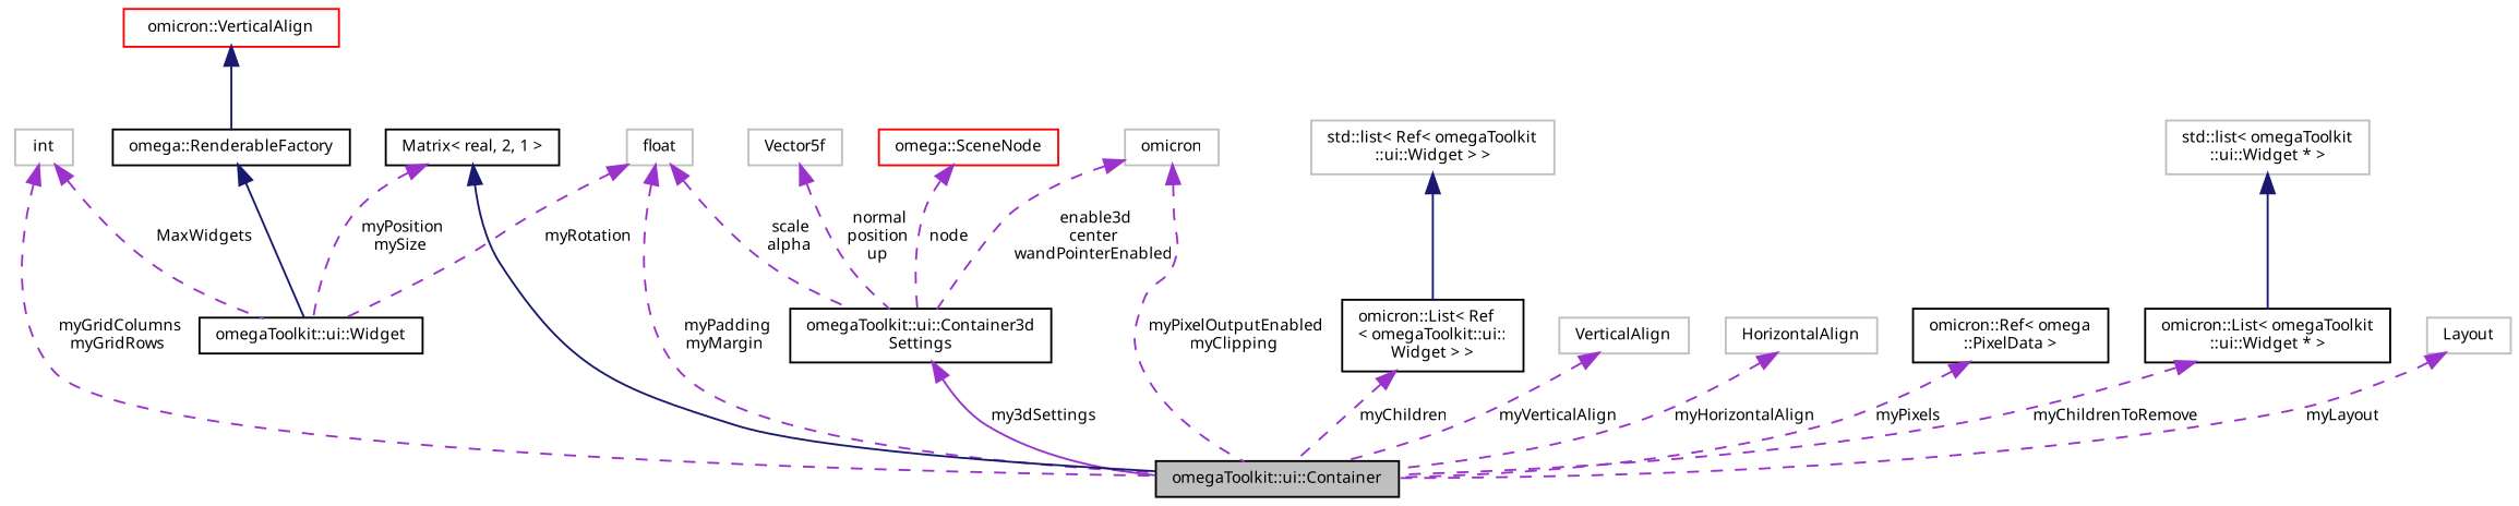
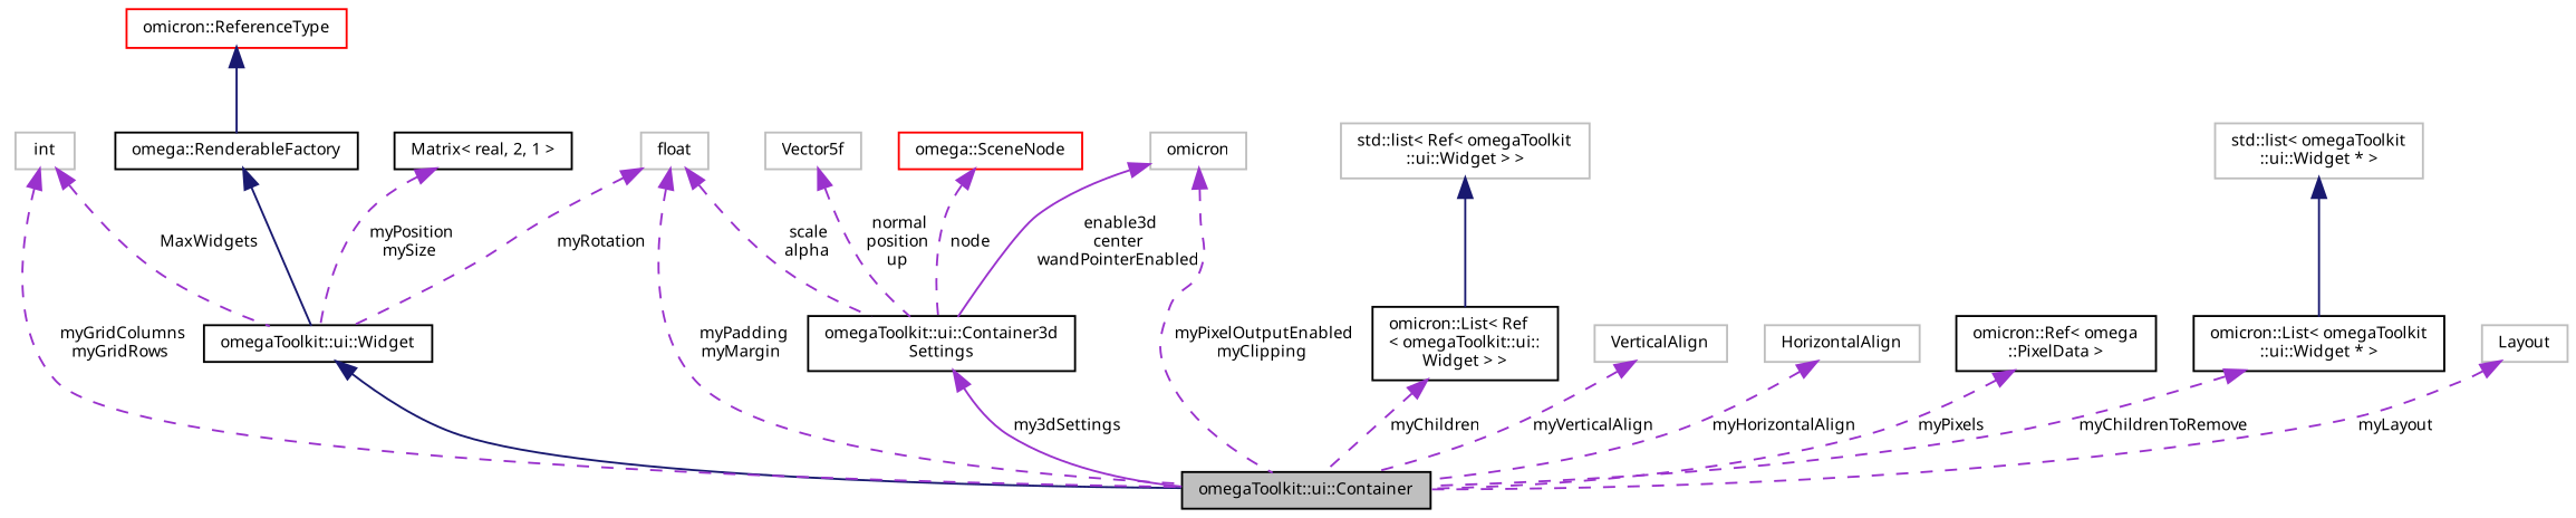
  digraph {
    rankdir=TB
    node [color=grey75 fontname="FreeSans.ttf" fontsize=8 shape=record]
    edge [color=darkorchid3 dir=back fontname="FreeSans.ttf" fontsize=8 labelfontname="FreeSans.ttf" labelfontsize=8 style=dashed]
    n1 [color=black fillcolor=grey75 fontcolor=black height=0.2 label="omegaToolkit::ui::Container" style=filled width=0.4]
    n2 [color=black height=0.2 label="omegaToolkit::ui::Widget" width=0.4]
    n3 [color=black height=0.2 label="omega::RenderableFactory" width=0.4]
-   n4 [color=red height=0.2 label="omicron::VerticalAlign" width=0.4]
+   n4 [color=red height=0.2 label="omicron::ReferenceType" width=0.4]
    n5 [height=0.2 label=float width=0.4]
    n6 [color=black height=0.2 label="omegaToolkit::ui::Container3d\lSettings" width=0.4]
    n7 [color=black height=0.2 label="Matrix\< real, 2, 1 \>" width=0.4]
    n8 [height=0.2 label=int width=0.4]
    n9 [color=black height=0.2 label="omicron::List\< Ref\l\< omegaToolkit::ui::\lWidget \> \>" width=0.4]
    n10 [height=0.2 label="std::list\< Ref\< omegaToolkit\l::ui::Widget \> \>" width=0.4]
    n11 [color=black height=0.2 label="omicron::List\< omegaToolkit\l::ui::Widget * \>" width=0.4]
    n12 [height=0.2 label="std::list\< omegaToolkit\l::ui::Widget * \>" width=0.4]
    n13 [height=0.2 label=VerticalAlign width=0.4]
    n14 [height=0.2 label=HorizontalAlign width=0.4]
    n15 [color=black height=0.2 label="omicron::Ref\< omega\l::PixelData \>" width=0.4]
    n16 [height=0.2 label=omicron width=0.4]
    n17 [height=0.2 label=Layout width=0.4]
    n18 [height=0.2 label=Vector5f width=0.4]
    n19 [color=red height=0.2 label="omega::SceneNode" width=0.4]
-   n7 -> n1 [color=midnightblue style=solid]
+   n2 -> n1 [color=midnightblue style=solid]
    n3 -> n2 [color=midnightblue style=solid]
    n4 -> n3 [color=midnightblue style=solid]
    n5 -> n1 [label=" myPadding\nmyMargin"]
    n5 -> n2 [label=" myRotation"]
    n5 -> n6 [label=" scale\nalpha"]
    n6 -> n1 [label=" my3dSettings" style=solid]
    n7 -> n2 [label=" myPosition\nmySize"]
    n8 -> n1 [label=" myGridColumns\nmyGridRows"]
    n8 -> n2 [label=" MaxWidgets"]
    n9 -> n1 [label=" myChildren"]
    n10 -> n9 [color=midnightblue style=solid]
    n11 -> n1 [label=" myChildrenToRemove"]
    n12 -> n11 [color=midnightblue style=solid]
    n13 -> n1 [label=" myVerticalAlign"]
    n14 -> n1 [label=" myHorizontalAlign"]
    n15 -> n1 [label=" myPixels"]
    n16 -> n1 [label=" myPixelOutputEnabled\nmyClipping"]
-   n16 -> n6 [label=" enable3d\ncenter\nwandPointerEnabled"]
+   n16 -> n6 [label=" enable3d\ncenter\nwandPointerEnabled" style=solid]
    n17 -> n1 [label=" myLayout"]
    n18 -> n6 [label=" normal\nposition\nup"]
    n19 -> n6 [label=" node"]
  }
